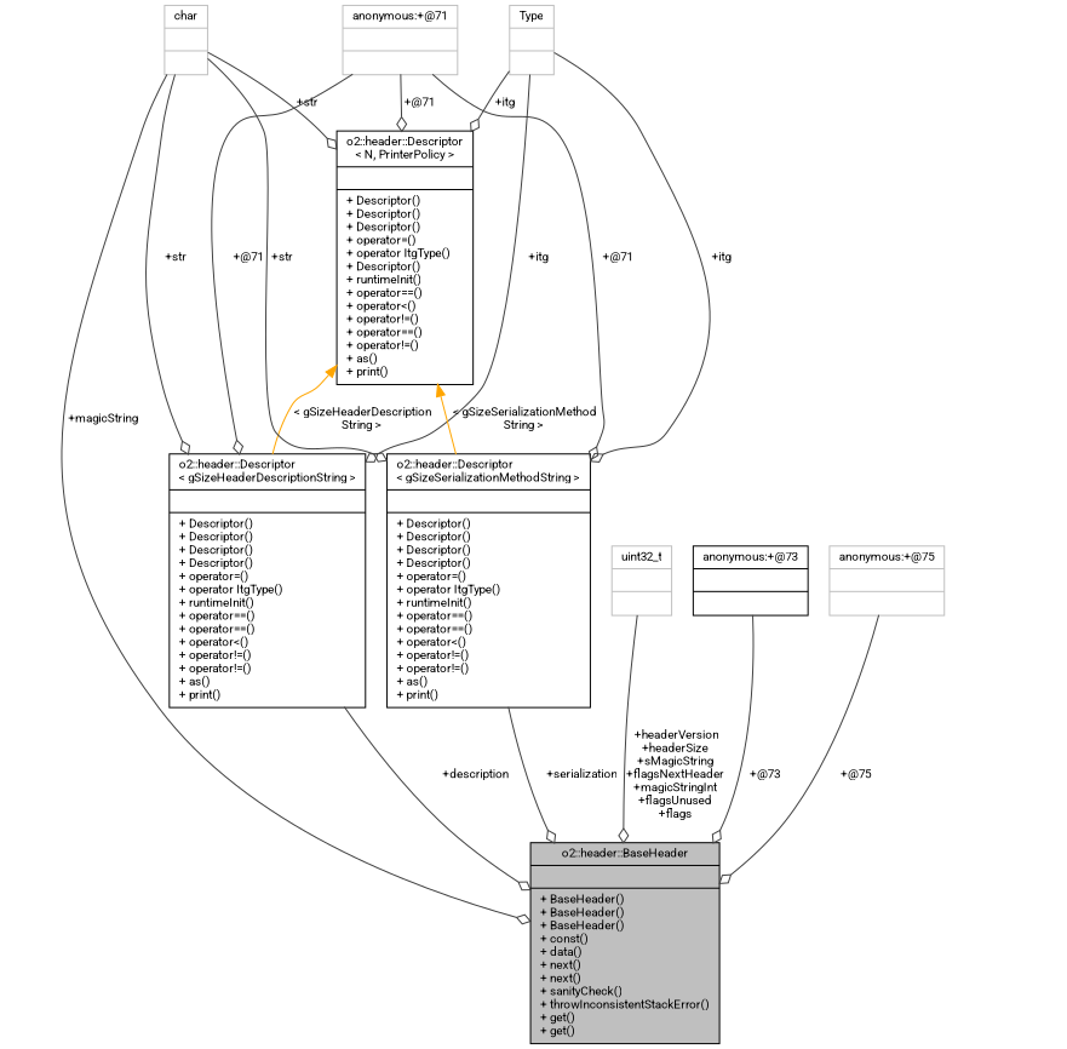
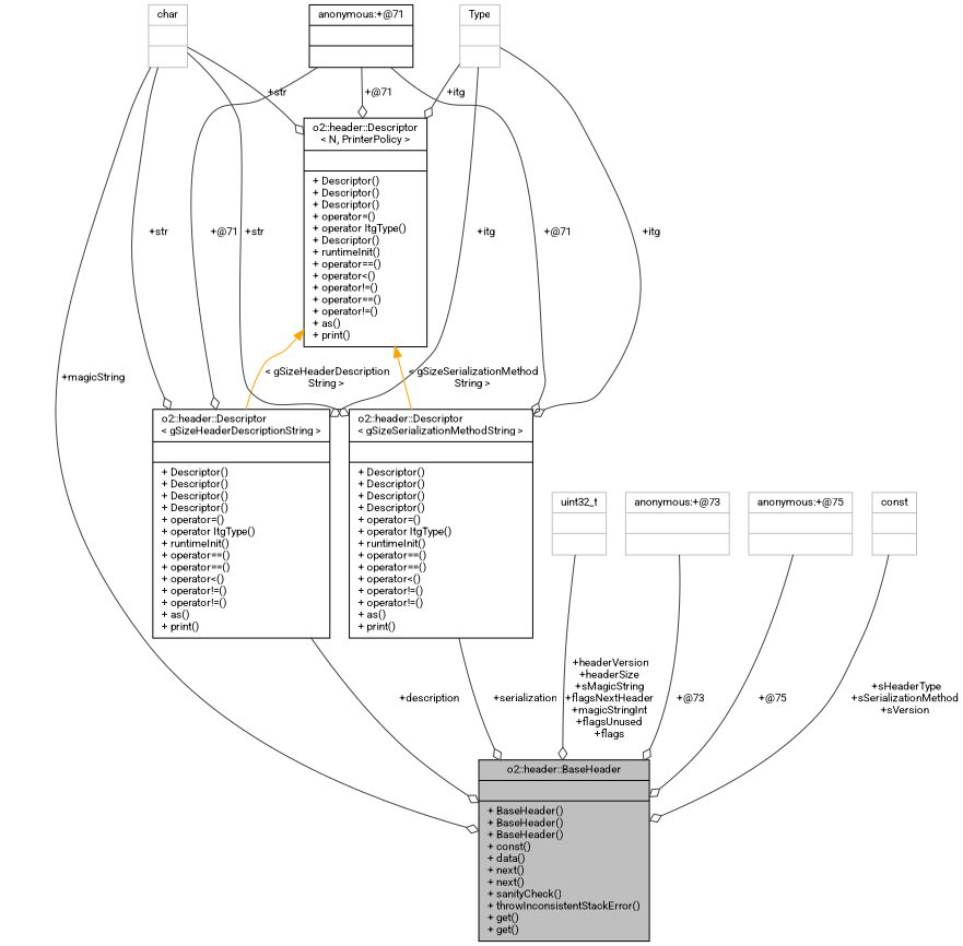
  digraph {
    fontname=Roboto
    node [color=grey75 fontname=Roboto fontsize=10 shape=record]
    edge [arrowhead=odiamond color=grey25 fontname=Roboto fontsize=10 labelfontname=Helvetica labelfontsize=10 style=solid]
    n1 [color=black fillcolor=grey75 fontcolor=black height=0.2 label="{o2::header::BaseHeader\n||+ BaseHeader()\l+ BaseHeader()\l+ BaseHeader()\l+ const()\l+ data()\l+ next()\l+ next()\l+ sanityCheck()\l+ throwInconsistentStackError()\l+ get()\l+ get()\l}" style=filled width=0.4]
    n2 [color=black height=0.2 label="{o2::header::Descriptor\l\< gSizeHeaderDescriptionString \>\n||+ Descriptor()\l+ Descriptor()\l+ Descriptor()\l+ Descriptor()\l+ operator=()\l+ operator ItgType()\l+ runtimeInit()\l+ operator==()\l+ operator==()\l+ operator\<()\l+ operator!=()\l+ operator!=()\l+ as()\l+ print()\l}" width=0.4]
    n3 [height=0.2 label="{Type\n||}" width=0.4]
    n4 [color=black height=0.2 label="{o2::header::Descriptor\l\< N, PrinterPolicy \>\n||+ Descriptor()\l+ Descriptor()\l+ Descriptor()\l+ operator=()\l+ operator ItgType()\l+ Descriptor()\l+ runtimeInit()\l+ operator==()\l+ operator\<()\l+ operator!=()\l+ operator==()\l+ operator!=()\l+ as()\l+ print()\l}" width=0.4]
    n5 [color=black height=0.2 label="{o2::header::Descriptor\l\< gSizeSerializationMethodString \>\n||+ Descriptor()\l+ Descriptor()\l+ Descriptor()\l+ Descriptor()\l+ operator=()\l+ operator ItgType()\l+ runtimeInit()\l+ operator==()\l+ operator==()\l+ operator\<()\l+ operator!=()\l+ operator!=()\l+ as()\l+ print()\l}" width=0.4]
    n6 [height=0.2 label="{char\n||}" width=0.4]
-   n7 [height=0.2 label="{anonymous:+@71\n||}" width=0.4]
+   n7 [color=black height=0.2 label="{anonymous:+@71\n||}" width=0.4]
    n8 [height=0.2 label="{uint32_t\n||}" width=0.4]
-   n9 [color=black height=0.2 label="{anonymous:+@73\n||}" width=0.4]
+   n9 [height=0.2 label="{anonymous:+@73\n||}" width=0.4]
    n10 [height=0.2 label="{anonymous:+@75\n||}" width=0.4]
+   n11 [height=0.2 label="{const\n||}" width=0.4]
    n2 -> n1 [label=" +description"]
    n3 -> n2 [label=" +itg"]
    n3 -> n4 [label=" +itg"]
    n3 -> n5 [label=" +itg"]
    n4 -> n2 [color=orange dir=back label=" \< gSizeHeaderDescription\lString \>" arrowhead=""]
    n4 -> n5 [color=orange dir=back label=" \< gSizeSerializationMethod\lString \>" arrowhead=""]
    n5 -> n1 [label=" +serialization"]
    n6 -> n1 [label=" +magicString"]
    n6 -> n2 [label=" +str"]
    n6 -> n4 [label=" +str"]
    n6 -> n5 [label=" +str"]
    n7 -> n2 [label=" +@71"]
    n7 -> n4 [label=" +@71"]
    n7 -> n5 [label=" +@71"]
    n8 -> n1 [label=" +headerVersion\n+headerSize\n+sMagicString\n+flagsNextHeader\n+magicStringInt\n+flagsUnused\n+flags"]
    n9 -> n1 [label=" +@73"]
    n10 -> n1 [label=" +@75"]
+   n11 -> n1 [label=" +sHeaderType\n+sSerializationMethod\n+sVersion"]
  }
